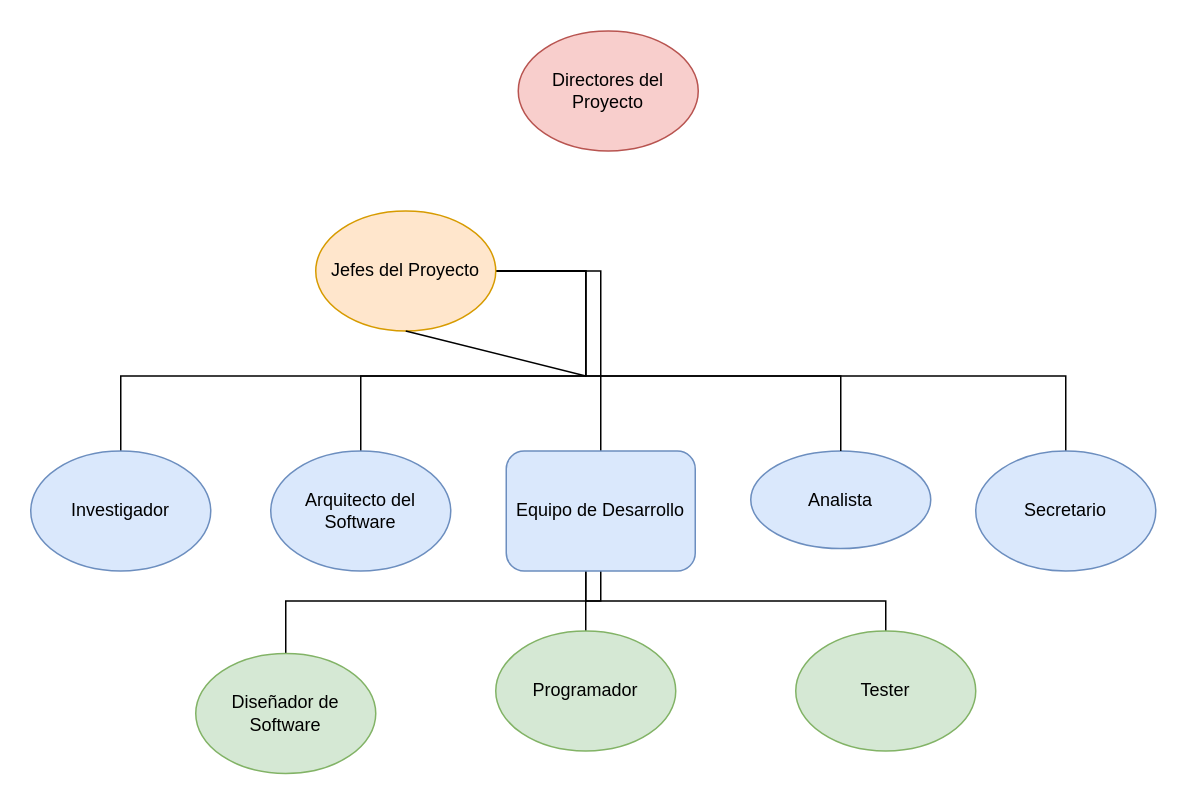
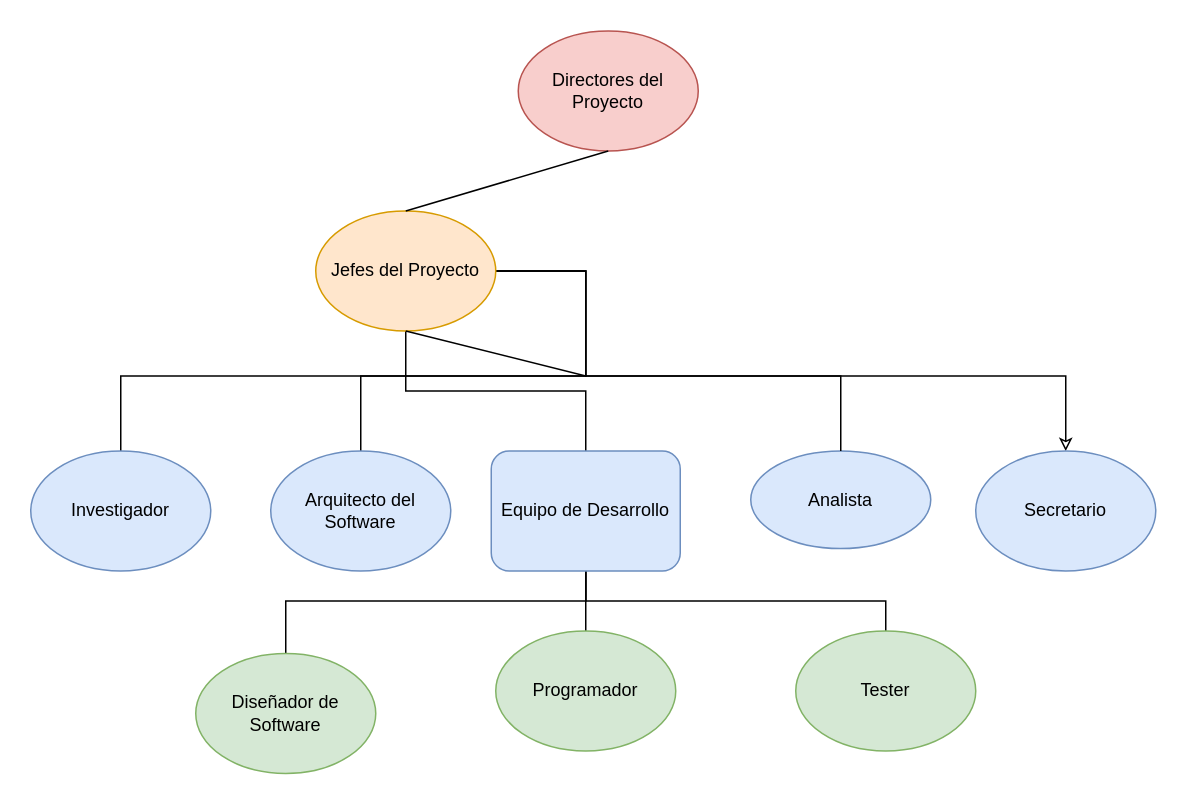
  <mxCell id="0" />
  <mxCell id="1" parent="0" />
  <mxCell id="2" value="Directores del Proyecto" style="ellipse;whiteSpace=wrap;html=1;fillColor=#f8cecc;strokeColor=#b85450;" parent="1" vertex="1"><mxGeometry x="345" y="20" width="120" height="80" as="geometry" /></mxCell>
  <mxCell id="3" style="edgeStyle=orthogonalEdgeStyle;rounded=0;orthogonalLoop=1;jettySize=auto;html=1;endArrow=none;endFill=0;" edge="1" parent="1" source="7" target="15"><mxGeometry relative="1" as="geometry" /></mxCell>
  <mxCell id="4" style="edgeStyle=orthogonalEdgeStyle;rounded=0;orthogonalLoop=1;jettySize=auto;html=1;endArrow=none;endFill=0;" edge="1" parent="1" source="7" target="8"><mxGeometry relative="1" as="geometry"><Array as="points"><mxPoint x="390" y="250" /><mxPoint x="240" y="250" /></Array></mxGeometry></mxCell>
  <mxCell id="5" style="edgeStyle=orthogonalEdgeStyle;rounded=0;orthogonalLoop=1;jettySize=auto;html=1;endArrow=none;endFill=0;" edge="1" parent="1" source="7" target="11"><mxGeometry relative="1" as="geometry"><Array as="points"><mxPoint x="390" y="250" /><mxPoint x="80" y="250" /></Array></mxGeometry></mxCell>
- <mxCell id="6" style="edgeStyle=orthogonalEdgeStyle;rounded=0;orthogonalLoop=1;jettySize=auto;html=1;endArrow=none;endFill=0;" edge="1" parent="1" source="7" target="10"><mxGeometry relative="1" as="geometry"><Array as="points"><mxPoint x="390" y="250" /><mxPoint x="710" y="250" /></Array></mxGeometry></mxCell>
+ <mxCell id="6" style="edgeStyle=orthogonalEdgeStyle;rounded=0;orthogonalLoop=1;jettySize=auto;html=1;endArrow=classic;endFill=0;" edge="1" parent="1" source="7" target="10"><mxGeometry relative="1" as="geometry"><Array as="points"><mxPoint x="390" y="250" /><mxPoint x="710" y="250" /></Array></mxGeometry></mxCell>
  <mxCell id="7" value="Jefes del Proyecto" style="ellipse;whiteSpace=wrap;html=1;fillColor=#ffe6cc;strokeColor=#d79b00;" parent="1" vertex="1"><mxGeometry x="210" y="140" width="120" height="80" as="geometry" /></mxCell>
  <mxCell id="8" value="Arquitecto del Software" style="ellipse;whiteSpace=wrap;html=1;fillColor=#dae8fc;strokeColor=#6c8ebf;" parent="1" vertex="1"><mxGeometry x="180" y="300" width="120" height="80" as="geometry" /></mxCell>
  <mxCell id="9" value="Analista" style="ellipse;whiteSpace=wrap;html=1;fillColor=#dae8fc;strokeColor=#6c8ebf;" parent="1" vertex="1"><mxGeometry x="500" y="300" width="120" height="65" as="geometry" /></mxCell>
  <mxCell id="10" value="Secretario" style="ellipse;whiteSpace=wrap;html=1;fillColor=#dae8fc;strokeColor=#6c8ebf;" parent="1" vertex="1"><mxGeometry x="650" y="300" width="120" height="80" as="geometry" /></mxCell>
  <mxCell id="11" value="Investigador" style="ellipse;whiteSpace=wrap;html=1;fillColor=#dae8fc;strokeColor=#6c8ebf;" parent="1" vertex="1"><mxGeometry x="20" y="300" width="120" height="80" as="geometry" /></mxCell>
  <mxCell id="12" style="edgeStyle=orthogonalEdgeStyle;rounded=0;orthogonalLoop=1;jettySize=auto;html=1;endArrow=none;endFill=0;" edge="1" parent="1" source="15" target="18"><mxGeometry relative="1" as="geometry"><Array as="points"><mxPoint x="390" y="400" /><mxPoint x="590" y="400" /></Array></mxGeometry></mxCell>
  <mxCell id="13" style="edgeStyle=orthogonalEdgeStyle;rounded=0;orthogonalLoop=1;jettySize=auto;html=1;endArrow=none;endFill=0;" edge="1" parent="1" source="15" target="16"><mxGeometry relative="1" as="geometry"><Array as="points"><mxPoint x="390" y="400" /><mxPoint x="190" y="400" /></Array></mxGeometry></mxCell>
  <mxCell id="14" style="edgeStyle=orthogonalEdgeStyle;rounded=0;orthogonalLoop=1;jettySize=auto;html=1;endArrow=none;endFill=0;" edge="1" parent="1" source="15" target="17"><mxGeometry relative="1" as="geometry" /></mxCell>
- <mxCell id="15" value="Equipo de Desarrollo" style="rounded=1;whiteSpace=wrap;html=1;fillColor=#dae8fc;strokeColor=#6c8ebf;" parent="1" vertex="1"><mxGeometry x="337" y="300" width="126" height="80" as="geometry" /></mxCell>
+ <mxCell id="15" value="Equipo de Desarrollo" style="rounded=1;whiteSpace=wrap;html=1;fillColor=#dae8fc;strokeColor=#6c8ebf;" parent="1" vertex="1"><mxGeometry x="327" y="300" width="126" height="80" as="geometry" /></mxCell>
  <mxCell id="16" value="Diseñador de Software" style="ellipse;whiteSpace=wrap;html=1;fillColor=#d5e8d4;strokeColor=#82b366;" parent="1" vertex="1"><mxGeometry x="130" y="435" width="120" height="80" as="geometry" /></mxCell>
  <mxCell id="17" value="Programador" style="ellipse;whiteSpace=wrap;html=1;fillColor=#d5e8d4;strokeColor=#82b366;" parent="1" vertex="1"><mxGeometry x="330" y="420" width="120" height="80" as="geometry" /></mxCell>
  <mxCell id="18" value="Tester" style="ellipse;whiteSpace=wrap;html=1;fillColor=#d5e8d4;strokeColor=#82b366;" parent="1" vertex="1"><mxGeometry x="530" y="420" width="120" height="80" as="geometry" /></mxCell>
+ <mxCell id="19" value="" style="endArrow=none;html=1;rounded=0;entryX=0.5;entryY=1;entryDx=0;entryDy=0;exitX=0.5;exitY=0;exitDx=0;exitDy=0;" edge="1" parent="1" source="7" target="2"><mxGeometry width="50" height="50" relative="1" as="geometry"><mxPoint x="360" y="220" as="sourcePoint" /><mxPoint x="410" y="170" as="targetPoint" /></mxGeometry></mxCell>
  <mxCell id="20" value="" style="endArrow=none;html=1;rounded=0;entryX=0.5;entryY=0;entryDx=0;entryDy=0;exitX=0.5;exitY=1;exitDx=0;exitDy=0;" edge="1" parent="1" source="7" target="9"><mxGeometry width="50" height="50" relative="1" as="geometry"><mxPoint x="400" y="150" as="sourcePoint" /><mxPoint x="400" y="110" as="targetPoint" /><Array as="points"><mxPoint x="390" y="250" /><mxPoint x="560" y="250" /></Array></mxGeometry></mxCell>
